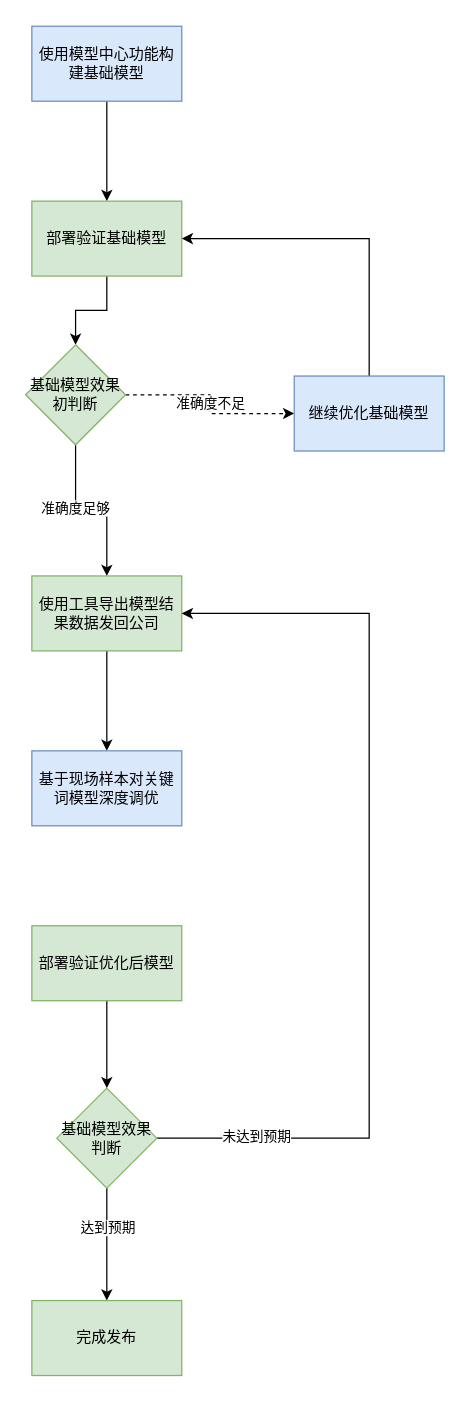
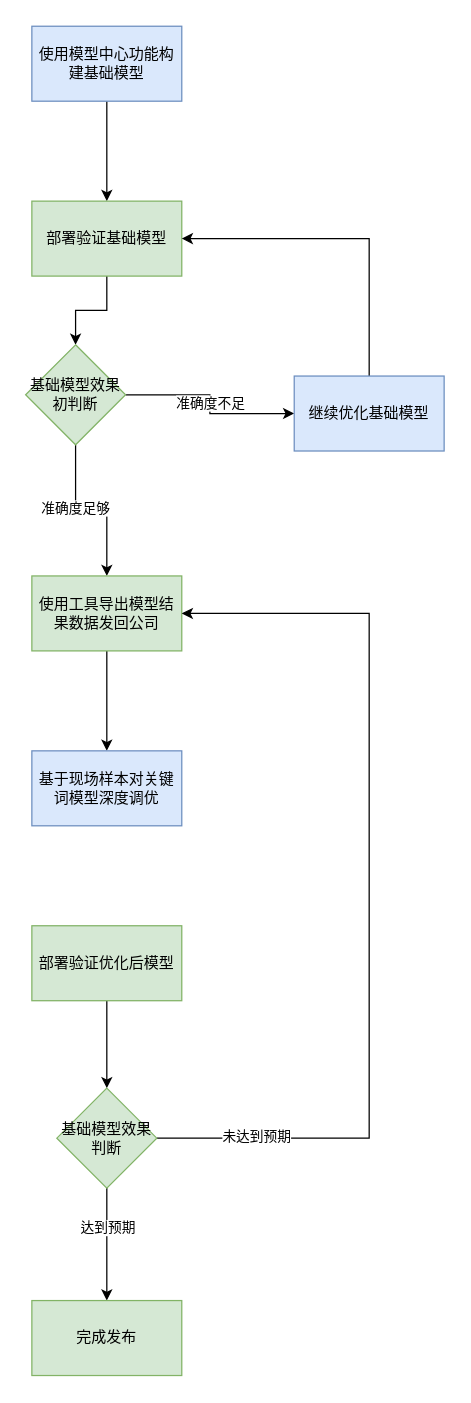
  <mxCell id="0" />
  <mxCell id="1" parent="0" />
  <mxCell id="2" value="" style="edgeStyle=orthogonalEdgeStyle;rounded=0;orthogonalLoop=1;jettySize=auto;html=1;" edge="1" parent="1" source="3" target="5"><mxGeometry relative="1" as="geometry" /></mxCell>
  <mxCell id="3" value="使用模型中心功能构建基础模型" style="rounded=0;whiteSpace=wrap;html=1;fillColor=#dae8fc;strokeColor=#6c8ebf;" vertex="1" parent="1"><mxGeometry x="25" y="20" width="120" height="60" as="geometry" /></mxCell>
  <mxCell id="4" value="" style="edgeStyle=orthogonalEdgeStyle;rounded=0;orthogonalLoop=1;jettySize=auto;html=1;" edge="1" parent="1" source="5" target="10"><mxGeometry relative="1" as="geometry" /></mxCell>
  <mxCell id="5" value="部署验证基础模型" style="whiteSpace=wrap;html=1;rounded=0;fillColor=#d5e8d4;strokeColor=#82b366;" vertex="1" parent="1"><mxGeometry x="25" y="160" width="120" height="60" as="geometry" /></mxCell>
- <mxCell id="6" value="" style="edgeStyle=orthogonalEdgeStyle;rounded=0;orthogonalLoop=1;jettySize=auto;html=1;dashed=1;" edge="1" parent="1" source="10" target="12"><mxGeometry relative="1" as="geometry" /></mxCell>
+ <mxCell id="6" value="" style="edgeStyle=orthogonalEdgeStyle;rounded=0;orthogonalLoop=1;jettySize=auto;html=1;" edge="1" parent="1" source="10" target="12"><mxGeometry relative="1" as="geometry" /></mxCell>
  <mxCell id="7" value="准确度不足" style="edgeLabel;html=1;align=center;verticalAlign=middle;resizable=0;points=[];" vertex="1" connectable="0" parent="6"><mxGeometry x="-0.014" relative="1" as="geometry"><mxPoint as="offset" /></mxGeometry></mxCell>
  <mxCell id="8" value="" style="edgeStyle=orthogonalEdgeStyle;rounded=0;orthogonalLoop=1;jettySize=auto;html=1;" edge="1" parent="1" source="10" target="14"><mxGeometry relative="1" as="geometry" /></mxCell>
  <mxCell id="9" value="准确度足够" style="edgeLabel;html=1;align=center;verticalAlign=middle;resizable=0;points=[];" vertex="1" connectable="0" parent="8"><mxGeometry x="-0.225" y="-1" relative="1" as="geometry"><mxPoint as="offset" /></mxGeometry></mxCell>
  <mxCell id="10" value="基础模型效果初判断" style="rhombus;whiteSpace=wrap;html=1;rounded=0;fillColor=#d5e8d4;strokeColor=#82b366;" vertex="1" parent="1"><mxGeometry x="20" y="275" width="80" height="80" as="geometry" /></mxCell>
  <mxCell id="11" style="edgeStyle=orthogonalEdgeStyle;rounded=0;orthogonalLoop=1;jettySize=auto;html=1;exitX=0.5;exitY=0;exitDx=0;exitDy=0;entryX=1;entryY=0.5;entryDx=0;entryDy=0;" edge="1" parent="1" source="12" target="5"><mxGeometry relative="1" as="geometry" /></mxCell>
  <mxCell id="12" value="继续优化基础模型" style="rounded=0;whiteSpace=wrap;html=1;fillColor=#dae8fc;strokeColor=#6c8ebf;" vertex="1" parent="1"><mxGeometry x="235" y="300" width="120" height="60" as="geometry" /></mxCell>
  <mxCell id="13" value="" style="edgeStyle=orthogonalEdgeStyle;rounded=0;orthogonalLoop=1;jettySize=auto;html=1;" edge="1" parent="1" source="14" target="15"><mxGeometry relative="1" as="geometry" /></mxCell>
  <mxCell id="14" value="使用工具导出模型结果数据发回公司" style="whiteSpace=wrap;html=1;fillColor=#d5e8d4;strokeColor=#82b366;rounded=0;" vertex="1" parent="1"><mxGeometry x="25" y="460" width="120" height="60" as="geometry" /></mxCell>
  <mxCell id="15" value="基于现场样本对关键词模型深度调优" style="rounded=0;whiteSpace=wrap;html=1;fillColor=#dae8fc;strokeColor=#6c8ebf;" vertex="1" parent="1"><mxGeometry x="25" y="600" width="120" height="60" as="geometry" /></mxCell>
  <mxCell id="16" value="" style="edgeStyle=orthogonalEdgeStyle;rounded=0;orthogonalLoop=1;jettySize=auto;html=1;" edge="1" parent="1" source="17" target="22"><mxGeometry relative="1" as="geometry" /></mxCell>
  <mxCell id="17" value="部署验证优化后模型" style="whiteSpace=wrap;html=1;fillColor=#d5e8d4;strokeColor=#82b366;rounded=0;" vertex="1" parent="1"><mxGeometry x="25" y="740" width="120" height="60" as="geometry" /></mxCell>
  <mxCell id="18" value="" style="edgeStyle=orthogonalEdgeStyle;rounded=0;orthogonalLoop=1;jettySize=auto;html=1;" edge="1" parent="1" source="22" target="23"><mxGeometry relative="1" as="geometry" /></mxCell>
  <mxCell id="19" value="达到预期" style="edgeLabel;html=1;align=center;verticalAlign=middle;resizable=0;points=[];" vertex="1" connectable="0" parent="18"><mxGeometry x="-0.314" relative="1" as="geometry"><mxPoint as="offset" /></mxGeometry></mxCell>
  <mxCell id="20" style="edgeStyle=orthogonalEdgeStyle;rounded=0;orthogonalLoop=1;jettySize=auto;html=1;exitX=1;exitY=0.5;exitDx=0;exitDy=0;entryX=1;entryY=0.5;entryDx=0;entryDy=0;" edge="1" parent="1" source="22" target="14"><mxGeometry relative="1" as="geometry"><Array as="points"><mxPoint x="295" y="910" /><mxPoint x="295" y="490" /></Array></mxGeometry></mxCell>
  <mxCell id="21" value="未达到预期" style="edgeLabel;html=1;align=center;verticalAlign=middle;resizable=0;points=[];" vertex="1" connectable="0" parent="20"><mxGeometry x="-0.786" y="2" relative="1" as="geometry"><mxPoint as="offset" /></mxGeometry></mxCell>
  <mxCell id="22" value="基础模型效果判断" style="rhombus;whiteSpace=wrap;html=1;fillColor=#d5e8d4;strokeColor=#82b366;rounded=0;" vertex="1" parent="1"><mxGeometry x="45" y="870" width="80" height="80" as="geometry" /></mxCell>
  <mxCell id="23" value="完成发布" style="whiteSpace=wrap;html=1;fillColor=#d5e8d4;strokeColor=#82b366;rounded=0;" vertex="1" parent="1"><mxGeometry x="25" y="1040" width="120" height="60" as="geometry" /></mxCell>
